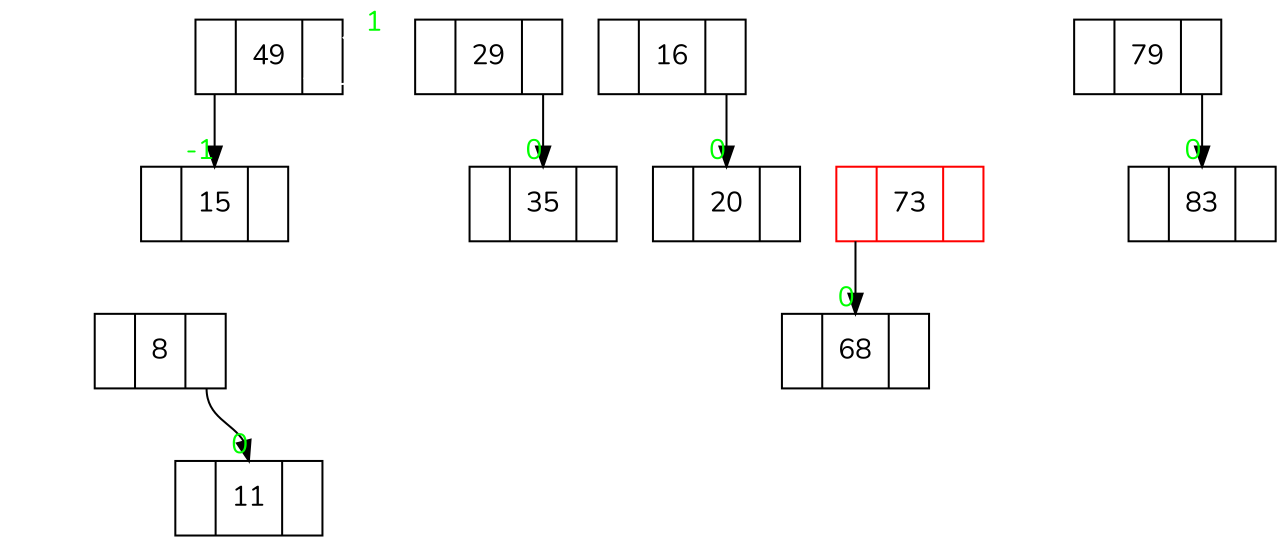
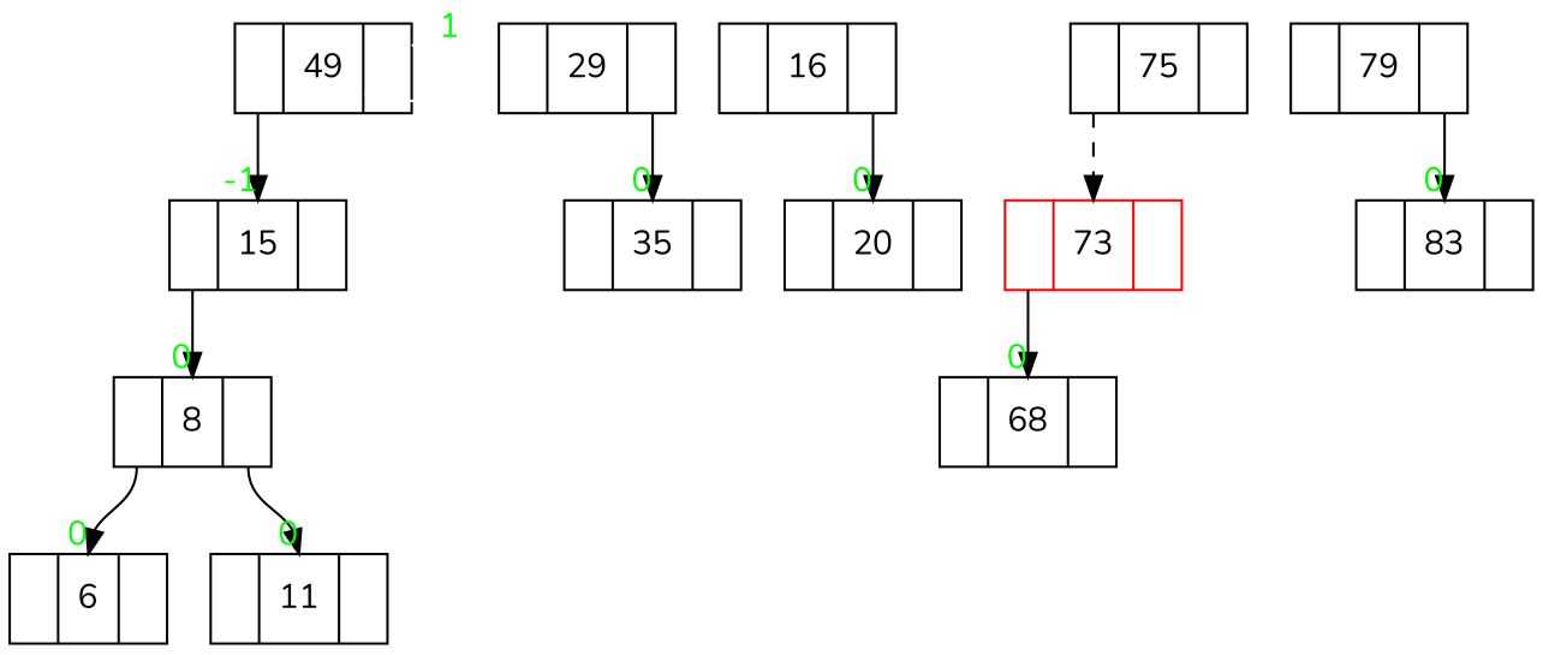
  digraph {
    fontname=Nunito
    node [fontname=Nunito shape=record]
    edge [fontcolor=green fontname=Nunito headlabel="   0" headport=c tailport=l]
+   n1 [label=" <l> | <c> 6  | <r> "]
    n2 [label=" <l> | <c> 8  | <r> "]
    n3 [label=" <l> | <c> 11 | <r> "]
    n4 [label=" <l> | <c> 15 | <r> "]
    n5 [label=" <l> | <c> 29 | <r> "]
    n6 [label=" <l> | <c> 35 | <r> "]
    n7 [label=" <l> | <c> 16 | <r> "]
    n8 [label=" <l> | <c> 20 | <r> "]
    n9 [label=" <l> | <c> 49 | <r> "]
+   n10 [label=" <l> | <c> 75 | <r> "]
    n11 [color=red label=" <l> | <c> 73 | <r> "]
    n12 [label=" <l> | <c> 68 | <r> "]
    n13 [label=" <l> | <c> 79 | <r> "]
    n14 [label=" <l> | <c> 83 | <r> "]
+   n2 -> n1
    n2 -> n3 [tailport=r]
+   n4 -> n2
    n5 -> n6 [tailport=r]
    n7 -> n8 [tailport=r]
    n9 -> n4 [headlabel="  -1"]
    n9 -> n9 [arrowsize=0 color=white taillabel="   1" tailport=r headlabel=""]
+   n10 -> n11 [style=dashed fontcolor="" headlabel=""]
    n11 -> n12
    n13 -> n14 [tailport=r]
  }
